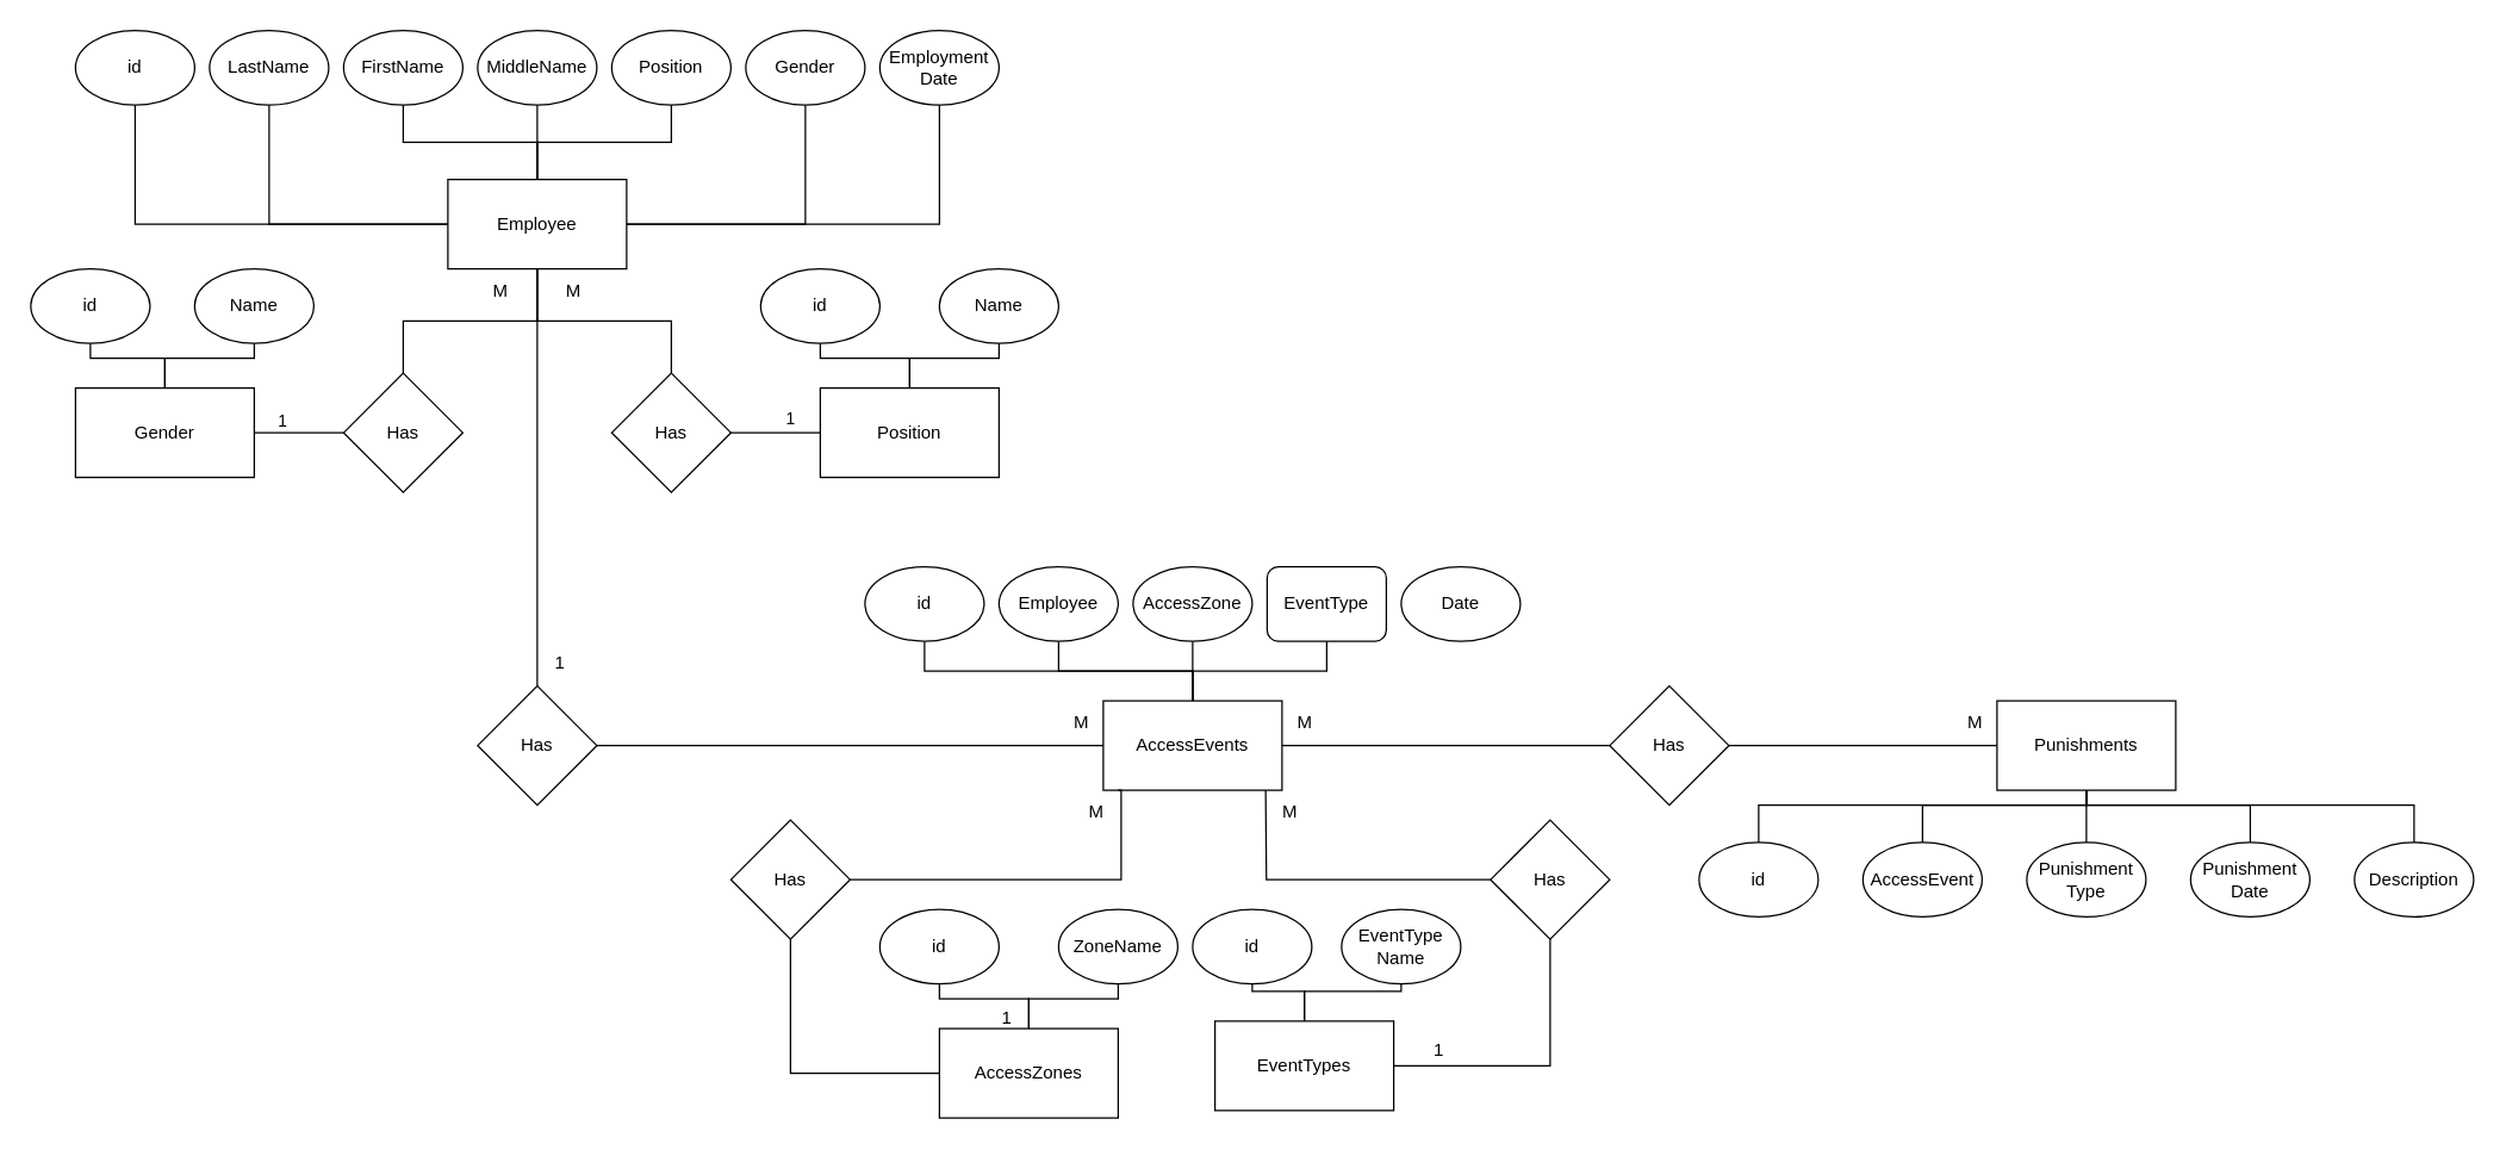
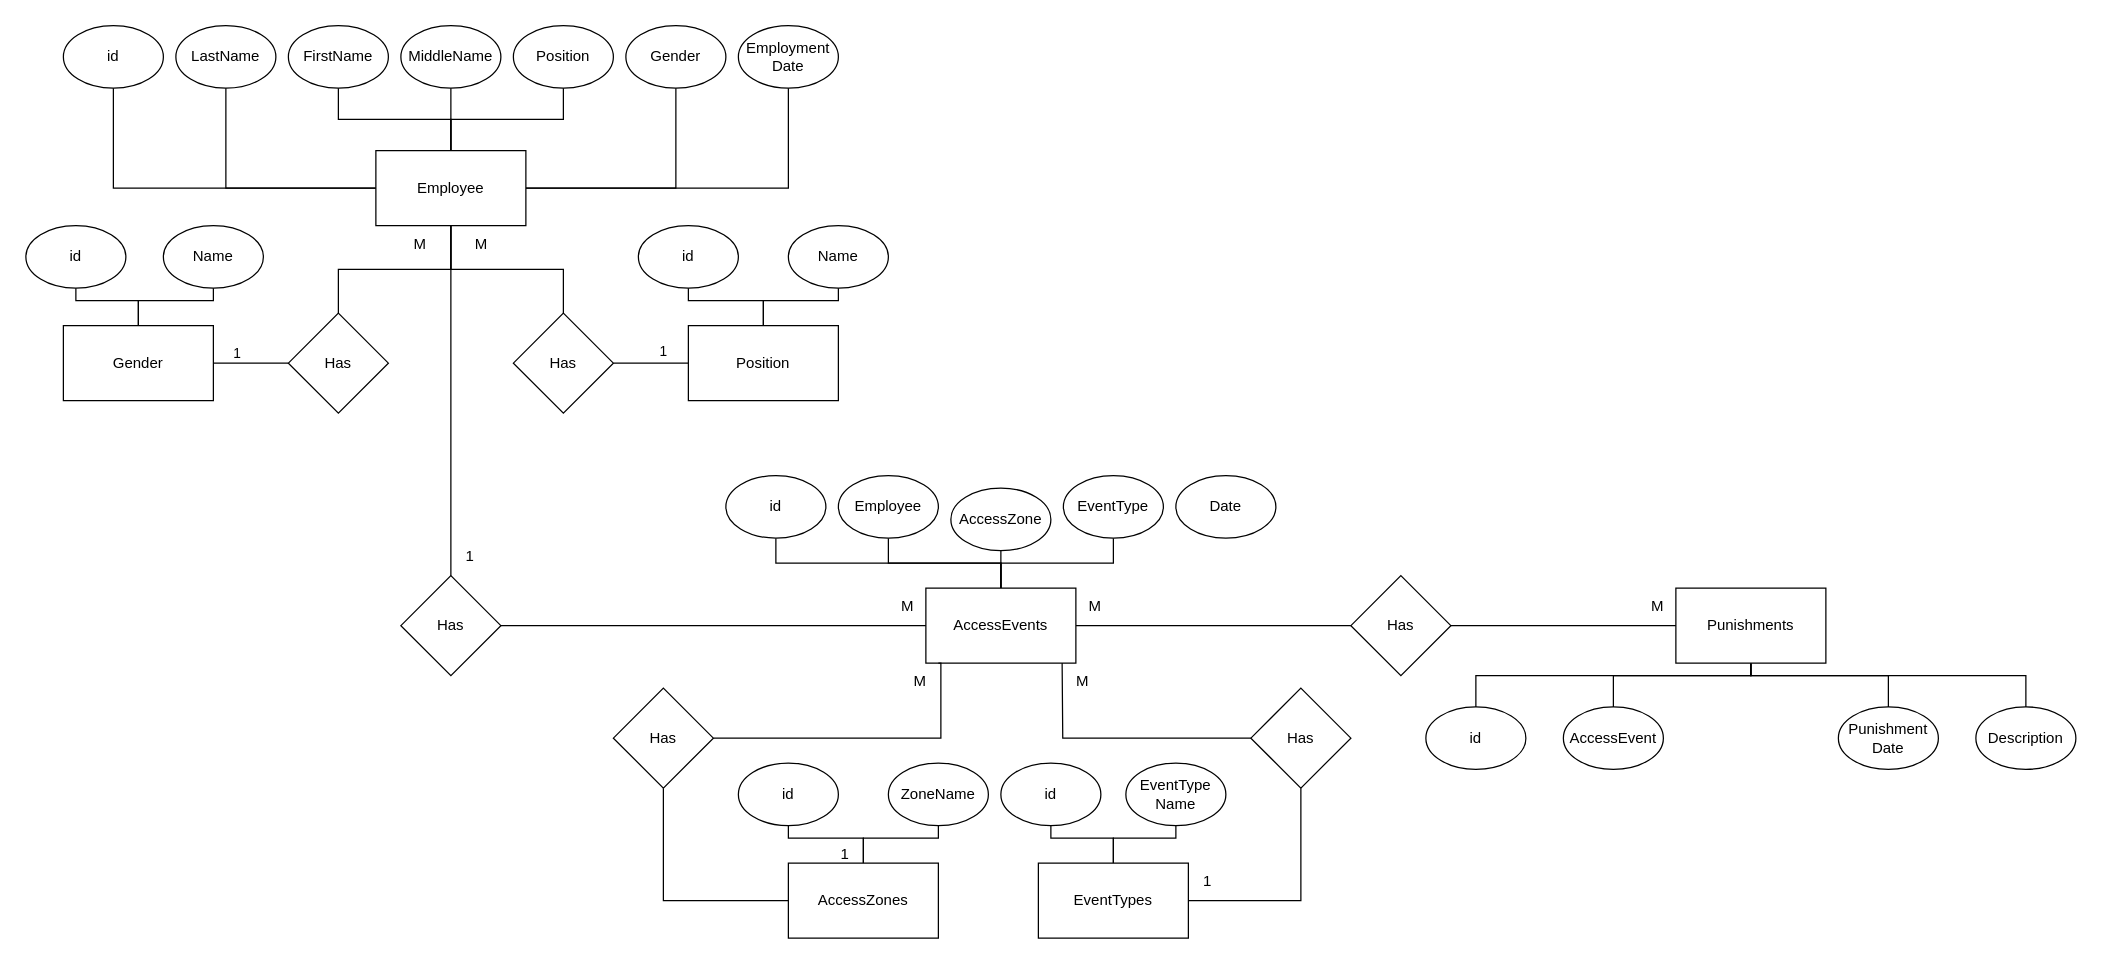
  <mxCell id="0" />
  <mxCell id="1" parent="0" />
  <mxCell id="2" value="id" style="ellipse;whiteSpace=wrap;html=1;" parent="1" vertex="1"><mxGeometry x="50" y="20" width="80" height="50" as="geometry" /></mxCell>
  <mxCell id="3" value="LastName" style="ellipse;whiteSpace=wrap;html=1;" parent="1" vertex="1"><mxGeometry x="140" y="20" width="80" height="50" as="geometry" /></mxCell>
  <mxCell id="4" value="FirstName" style="ellipse;whiteSpace=wrap;html=1;" parent="1" vertex="1"><mxGeometry x="230" y="20" width="80" height="50" as="geometry" /></mxCell>
  <mxCell id="5" value="MiddleName" style="ellipse;whiteSpace=wrap;html=1;" parent="1" vertex="1"><mxGeometry x="320" y="20" width="80" height="50" as="geometry" /></mxCell>
  <mxCell id="6" value="Position" style="ellipse;whiteSpace=wrap;html=1;" parent="1" vertex="1"><mxGeometry x="410" y="20" width="80" height="50" as="geometry" /></mxCell>
  <mxCell id="7" value="Gender" style="ellipse;whiteSpace=wrap;html=1;" parent="1" vertex="1"><mxGeometry x="500" y="20" width="80" height="50" as="geometry" /></mxCell>
  <mxCell id="8" value="Employment&lt;br&gt;Date" style="ellipse;whiteSpace=wrap;html=1;" parent="1" vertex="1"><mxGeometry x="590" y="20" width="80" height="50" as="geometry" /></mxCell>
  <mxCell id="9" style="edgeStyle=orthogonalEdgeStyle;rounded=0;orthogonalLoop=1;jettySize=auto;html=1;endArrow=none;endFill=0;" parent="1" source="18" target="2" edge="1"><mxGeometry relative="1" as="geometry" /></mxCell>
  <mxCell id="10" value="" style="edgeStyle=orthogonalEdgeStyle;rounded=0;orthogonalLoop=1;jettySize=auto;html=1;endArrow=none;endFill=0;" parent="1" source="18" target="3" edge="1"><mxGeometry relative="1" as="geometry"><mxPoint x="370" y="100" as="targetPoint" /></mxGeometry></mxCell>
  <mxCell id="11" value="" style="edgeStyle=orthogonalEdgeStyle;rounded=0;orthogonalLoop=1;jettySize=auto;html=1;endArrow=none;endFill=0;" parent="1" source="18" target="4" edge="1"><mxGeometry relative="1" as="geometry" /></mxCell>
  <mxCell id="12" style="edgeStyle=orthogonalEdgeStyle;rounded=0;orthogonalLoop=1;jettySize=auto;html=1;endArrow=none;endFill=0;" parent="1" source="18" target="5" edge="1"><mxGeometry relative="1" as="geometry" /></mxCell>
  <mxCell id="13" style="edgeStyle=orthogonalEdgeStyle;rounded=0;orthogonalLoop=1;jettySize=auto;html=1;endArrow=none;endFill=0;" parent="1" source="18" target="6" edge="1"><mxGeometry relative="1" as="geometry" /></mxCell>
  <mxCell id="14" style="edgeStyle=orthogonalEdgeStyle;rounded=0;orthogonalLoop=1;jettySize=auto;html=1;endArrow=none;endFill=0;" parent="1" source="18" target="7" edge="1"><mxGeometry relative="1" as="geometry" /></mxCell>
  <mxCell id="15" style="edgeStyle=orthogonalEdgeStyle;rounded=0;orthogonalLoop=1;jettySize=auto;html=1;endArrow=none;endFill=0;" parent="1" source="18" target="8" edge="1"><mxGeometry relative="1" as="geometry" /></mxCell>
  <mxCell id="16" style="edgeStyle=orthogonalEdgeStyle;rounded=0;orthogonalLoop=1;jettySize=auto;html=1;endArrow=none;endFill=0;" parent="1" source="18" target="21" edge="1"><mxGeometry relative="1" as="geometry" /></mxCell>
  <mxCell id="17" style="edgeStyle=orthogonalEdgeStyle;rounded=0;orthogonalLoop=1;jettySize=auto;html=1;endArrow=none;endFill=0;" parent="1" source="18" target="33" edge="1"><mxGeometry relative="1" as="geometry" /></mxCell>
  <mxCell id="18" value="Employee" style="rounded=0;whiteSpace=wrap;html=1;" parent="1" vertex="1"><mxGeometry x="300" y="120" width="120" height="60" as="geometry" /></mxCell>
  <mxCell id="19" style="edgeStyle=orthogonalEdgeStyle;rounded=0;orthogonalLoop=1;jettySize=auto;html=1;endArrow=none;endFill=0;" parent="1" source="21" target="26" edge="1"><mxGeometry relative="1" as="geometry" /></mxCell>
  <mxCell id="20" value="1" style="edgeLabel;html=1;align=center;verticalAlign=middle;resizable=0;points=[];" parent="19" vertex="1" connectable="0"><mxGeometry x="0.303" relative="1" as="geometry"><mxPoint y="-10" as="offset" /></mxGeometry></mxCell>
  <mxCell id="21" value="Has" style="rhombus;whiteSpace=wrap;html=1;" parent="1" vertex="1"><mxGeometry x="410" y="250" width="80" height="80" as="geometry" /></mxCell>
  <mxCell id="22" value="id" style="ellipse;whiteSpace=wrap;html=1;" parent="1" vertex="1"><mxGeometry x="510" y="180" width="80" height="50" as="geometry" /></mxCell>
  <mxCell id="23" value="Name" style="ellipse;whiteSpace=wrap;html=1;" parent="1" vertex="1"><mxGeometry x="630" y="180" width="80" height="50" as="geometry" /></mxCell>
  <mxCell id="24" style="edgeStyle=orthogonalEdgeStyle;rounded=0;orthogonalLoop=1;jettySize=auto;html=1;endArrow=none;endFill=0;" parent="1" source="26" target="22" edge="1"><mxGeometry relative="1" as="geometry" /></mxCell>
  <mxCell id="25" style="edgeStyle=orthogonalEdgeStyle;rounded=0;orthogonalLoop=1;jettySize=auto;html=1;endArrow=none;endFill=0;" parent="1" source="26" target="23" edge="1"><mxGeometry relative="1" as="geometry" /></mxCell>
  <mxCell id="26" value="Position" style="rounded=0;whiteSpace=wrap;html=1;" parent="1" vertex="1"><mxGeometry x="550" y="260" width="120" height="60" as="geometry" /></mxCell>
  <mxCell id="27" value="id" style="ellipse;whiteSpace=wrap;html=1;" parent="1" vertex="1"><mxGeometry x="20" y="180" width="80" height="50" as="geometry" /></mxCell>
  <mxCell id="28" value="Name" style="ellipse;whiteSpace=wrap;html=1;" parent="1" vertex="1"><mxGeometry x="130" y="180" width="80" height="50" as="geometry" /></mxCell>
  <mxCell id="29" style="edgeStyle=orthogonalEdgeStyle;rounded=0;orthogonalLoop=1;jettySize=auto;html=1;endArrow=none;endFill=0;" parent="1" source="31" target="28" edge="1"><mxGeometry relative="1" as="geometry" /></mxCell>
  <mxCell id="30" style="edgeStyle=orthogonalEdgeStyle;rounded=0;orthogonalLoop=1;jettySize=auto;html=1;endArrow=none;endFill=0;" parent="1" source="31" target="27" edge="1"><mxGeometry relative="1" as="geometry" /></mxCell>
  <mxCell id="31" value="Gender" style="rounded=0;whiteSpace=wrap;html=1;" parent="1" vertex="1"><mxGeometry x="50" y="260" width="120" height="60" as="geometry" /></mxCell>
  <mxCell id="32" style="edgeStyle=orthogonalEdgeStyle;rounded=0;orthogonalLoop=1;jettySize=auto;html=1;endArrow=none;endFill=0;" parent="1" source="33" target="31" edge="1"><mxGeometry relative="1" as="geometry" /></mxCell>
  <mxCell id="33" value="Has" style="rhombus;whiteSpace=wrap;html=1;" parent="1" vertex="1"><mxGeometry x="230" y="250" width="80" height="80" as="geometry" /></mxCell>
  <mxCell id="34" style="edgeStyle=orthogonalEdgeStyle;rounded=0;orthogonalLoop=1;jettySize=auto;html=1;endArrow=none;endFill=0;" parent="1" source="37" target="38" edge="1"><mxGeometry relative="1" as="geometry" /></mxCell>
  <mxCell id="35" style="edgeStyle=orthogonalEdgeStyle;rounded=0;orthogonalLoop=1;jettySize=auto;html=1;endArrow=none;endFill=0;" parent="1" source="37" target="39" edge="1"><mxGeometry relative="1" as="geometry" /></mxCell>
  <mxCell id="36" style="edgeStyle=orthogonalEdgeStyle;rounded=0;orthogonalLoop=1;jettySize=auto;html=1;endArrow=none;endFill=0;" parent="1" source="37" target="61" edge="1"><mxGeometry relative="1" as="geometry" /></mxCell>
  <mxCell id="37" value="AccessZones" style="rounded=0;whiteSpace=wrap;html=1;" parent="1" vertex="1"><mxGeometry x="630" y="690" width="120" height="60" as="geometry" /></mxCell>
  <mxCell id="38" value="id" style="ellipse;whiteSpace=wrap;html=1;" parent="1" vertex="1"><mxGeometry x="590" y="610" width="80" height="50" as="geometry" /></mxCell>
  <mxCell id="39" value="ZoneName" style="ellipse;whiteSpace=wrap;html=1;" parent="1" vertex="1"><mxGeometry x="710" y="610" width="80" height="50" as="geometry" /></mxCell>
  <mxCell id="40" style="edgeStyle=orthogonalEdgeStyle;rounded=0;orthogonalLoop=1;jettySize=auto;html=1;endArrow=none;endFill=0;" parent="1" source="43" target="44" edge="1"><mxGeometry relative="1" as="geometry" /></mxCell>
  <mxCell id="41" style="edgeStyle=orthogonalEdgeStyle;rounded=0;orthogonalLoop=1;jettySize=auto;html=1;endArrow=none;endFill=0;" parent="1" source="43" target="45" edge="1"><mxGeometry relative="1" as="geometry" /></mxCell>
  <mxCell id="42" style="edgeStyle=orthogonalEdgeStyle;rounded=0;orthogonalLoop=1;jettySize=auto;html=1;endArrow=none;endFill=0;" parent="1" source="43" target="63" edge="1"><mxGeometry relative="1" as="geometry" /></mxCell>
- <mxCell id="43" value="EventTypes" style="rounded=0;whiteSpace=wrap;html=1;" parent="1" vertex="1"><mxGeometry x="815" y="685" width="120" height="60" as="geometry" /></mxCell>
+ <mxCell id="43" value="EventTypes" style="rounded=0;whiteSpace=wrap;html=1;" parent="1" vertex="1"><mxGeometry x="830" y="690" width="120" height="60" as="geometry" /></mxCell>
  <mxCell id="44" value="id" style="ellipse;whiteSpace=wrap;html=1;" parent="1" vertex="1"><mxGeometry x="800" y="610" width="80" height="50" as="geometry" /></mxCell>
  <mxCell id="45" value="EventType&lt;br&gt;Name" style="ellipse;whiteSpace=wrap;html=1;" parent="1" vertex="1"><mxGeometry x="900" y="610" width="80" height="50" as="geometry" /></mxCell>
  <mxCell id="46" style="edgeStyle=orthogonalEdgeStyle;rounded=0;orthogonalLoop=1;jettySize=auto;html=1;endArrow=none;endFill=0;" parent="1" source="51" target="54" edge="1"><mxGeometry relative="1" as="geometry"><Array as="points"><mxPoint x="800" y="450" /><mxPoint x="800" y="450" /></Array></mxGeometry></mxCell>
  <mxCell id="47" style="edgeStyle=orthogonalEdgeStyle;rounded=0;orthogonalLoop=1;jettySize=auto;html=1;entryX=0.5;entryY=1;entryDx=0;entryDy=0;endArrow=none;endFill=0;" parent="1" source="51" target="53" edge="1"><mxGeometry relative="1" as="geometry" /></mxCell>
  <mxCell id="48" style="edgeStyle=orthogonalEdgeStyle;rounded=0;orthogonalLoop=1;jettySize=auto;html=1;endArrow=none;endFill=0;" parent="1" source="51" target="52" edge="1"><mxGeometry relative="1" as="geometry"><Array as="points"><mxPoint x="800" y="450" /><mxPoint x="620" y="450" /></Array></mxGeometry></mxCell>
  <mxCell id="49" style="edgeStyle=orthogonalEdgeStyle;rounded=0;orthogonalLoop=1;jettySize=auto;html=1;endArrow=none;endFill=0;" parent="1" source="51" target="55" edge="1"><mxGeometry relative="1" as="geometry" /></mxCell>
  <mxCell id="50" style="edgeStyle=orthogonalEdgeStyle;rounded=0;orthogonalLoop=1;jettySize=auto;html=1;endArrow=none;endFill=0;" parent="1" source="51" edge="1"><mxGeometry relative="1" as="geometry"><mxPoint x="1080" y="500" as="targetPoint" /></mxGeometry></mxCell>
  <mxCell id="51" value="AccessEvents" style="rounded=0;whiteSpace=wrap;html=1;" parent="1" vertex="1"><mxGeometry x="740" y="470" width="120" height="60" as="geometry" /></mxCell>
  <mxCell id="52" value="id" style="ellipse;whiteSpace=wrap;html=1;" parent="1" vertex="1"><mxGeometry x="580" y="380" width="80" height="50" as="geometry" /></mxCell>
  <mxCell id="53" value="Employee" style="ellipse;whiteSpace=wrap;html=1;" parent="1" vertex="1"><mxGeometry x="670" y="380" width="80" height="50" as="geometry" /></mxCell>
- <mxCell id="54" value="AccessZone" style="ellipse;whiteSpace=wrap;html=1;" parent="1" vertex="1"><mxGeometry x="760" y="380" width="80" height="50" as="geometry" /></mxCell>
- <mxCell id="55" value="EventType" style="whiteSpace=wrap;html=1;rounded=1;" parent="1" vertex="1"><mxGeometry x="850" y="380" width="80" height="50" as="geometry" /></mxCell>
+ <mxCell id="54" value="AccessZone" style="ellipse;whiteSpace=wrap;html=1;" parent="1" vertex="1"><mxGeometry x="760" y="390" width="80" height="50" as="geometry" /></mxCell>
+ <mxCell id="55" value="EventType" style="ellipse;whiteSpace=wrap;html=1;" parent="1" vertex="1"><mxGeometry x="850" y="380" width="80" height="50" as="geometry" /></mxCell>
  <mxCell id="56" value="Date" style="ellipse;whiteSpace=wrap;html=1;" parent="1" vertex="1"><mxGeometry x="940" y="380" width="80" height="50" as="geometry" /></mxCell>
  <mxCell id="57" style="edgeStyle=orthogonalEdgeStyle;rounded=0;orthogonalLoop=1;jettySize=auto;html=1;endArrow=none;endFill=0;" parent="1" source="59" target="18" edge="1"><mxGeometry relative="1" as="geometry" /></mxCell>
  <mxCell id="58" style="edgeStyle=orthogonalEdgeStyle;rounded=0;orthogonalLoop=1;jettySize=auto;html=1;endArrow=none;endFill=0;" parent="1" source="59" target="51" edge="1"><mxGeometry relative="1" as="geometry"><mxPoint x="360" y="590" as="targetPoint" /></mxGeometry></mxCell>
  <mxCell id="59" value="Has" style="rhombus;whiteSpace=wrap;html=1;" parent="1" vertex="1"><mxGeometry x="320" y="460" width="80" height="80" as="geometry" /></mxCell>
  <mxCell id="60" style="edgeStyle=orthogonalEdgeStyle;rounded=0;orthogonalLoop=1;jettySize=auto;html=1;endArrow=none;endFill=0;exitX=1;exitY=0.5;exitDx=0;exitDy=0;" parent="1" source="61" edge="1"><mxGeometry relative="1" as="geometry"><mxPoint x="750" y="530" as="targetPoint" /><mxPoint x="650" y="590" as="sourcePoint" /><Array as="points"><mxPoint x="752" y="590" /></Array></mxGeometry></mxCell>
  <mxCell id="61" value="Has" style="rhombus;whiteSpace=wrap;html=1;" parent="1" vertex="1"><mxGeometry x="490" y="550" width="80" height="80" as="geometry" /></mxCell>
  <mxCell id="62" style="edgeStyle=orthogonalEdgeStyle;rounded=0;orthogonalLoop=1;jettySize=auto;html=1;endArrow=none;endFill=0;" parent="1" source="63" edge="1"><mxGeometry relative="1" as="geometry"><mxPoint x="849" y="530" as="targetPoint" /></mxGeometry></mxCell>
  <mxCell id="63" value="Has" style="rhombus;whiteSpace=wrap;html=1;" parent="1" vertex="1"><mxGeometry x="1000" y="550" width="80" height="80" as="geometry" /></mxCell>
  <mxCell id="64" value="1" style="edgeLabel;html=1;align=center;verticalAlign=middle;resizable=0;points=[];" parent="1" vertex="1" connectable="0"><mxGeometry x="539.13" y="290" as="geometry"><mxPoint x="-351" y="-9" as="offset" /></mxGeometry></mxCell>
  <mxCell id="65" value="М" style="text;html=1;align=center;verticalAlign=middle;resizable=0;points=[];autosize=1;strokeColor=none;fillColor=none;" parent="1" vertex="1"><mxGeometry x="320" y="180" width="30" height="30" as="geometry" /></mxCell>
  <mxCell id="66" value="1" style="text;html=1;align=center;verticalAlign=middle;resizable=0;points=[];autosize=1;strokeColor=none;fillColor=none;" parent="1" vertex="1"><mxGeometry x="660" y="668" width="30" height="30" as="geometry" /></mxCell>
  <mxCell id="67" value="1" style="text;html=1;align=center;verticalAlign=middle;resizable=0;points=[];autosize=1;strokeColor=none;fillColor=none;" parent="1" vertex="1"><mxGeometry x="950" y="690" width="30" height="30" as="geometry" /></mxCell>
  <mxCell id="68" value="1" style="text;html=1;align=center;verticalAlign=middle;resizable=0;points=[];autosize=1;strokeColor=none;fillColor=none;" parent="1" vertex="1"><mxGeometry x="360" y="430" width="30" height="30" as="geometry" /></mxCell>
  <mxCell id="69" value="М" style="text;html=1;align=center;verticalAlign=middle;resizable=0;points=[];autosize=1;strokeColor=none;fillColor=none;" parent="1" vertex="1"><mxGeometry x="369" y="180" width="30" height="30" as="geometry" /></mxCell>
- <mxCell id="70" style="edgeStyle=orthogonalEdgeStyle;rounded=0;orthogonalLoop=1;jettySize=auto;html=1;entryX=0.5;entryY=0;entryDx=0;entryDy=0;endArrow=none;endFill=0;" parent="1" source="75" target="78" edge="1"><mxGeometry relative="1" as="geometry" /></mxCell>
  <mxCell id="71" style="edgeStyle=orthogonalEdgeStyle;rounded=0;orthogonalLoop=1;jettySize=auto;html=1;entryX=0.5;entryY=0;entryDx=0;entryDy=0;endArrow=none;endFill=0;" parent="1" source="75" target="77" edge="1"><mxGeometry relative="1" as="geometry"><Array as="points"><mxPoint x="1400" y="540" /><mxPoint x="1290" y="540" /></Array></mxGeometry></mxCell>
  <mxCell id="72" style="edgeStyle=orthogonalEdgeStyle;rounded=0;orthogonalLoop=1;jettySize=auto;html=1;endArrow=none;endFill=0;" parent="1" source="75" target="76" edge="1"><mxGeometry relative="1" as="geometry"><Array as="points"><mxPoint x="1400" y="540" /><mxPoint x="1180" y="540" /></Array></mxGeometry></mxCell>
  <mxCell id="73" style="edgeStyle=orthogonalEdgeStyle;rounded=0;orthogonalLoop=1;jettySize=auto;html=1;endArrow=none;endFill=0;" parent="1" source="75" target="79" edge="1"><mxGeometry relative="1" as="geometry"><Array as="points"><mxPoint x="1400" y="540" /><mxPoint x="1510" y="540" /></Array></mxGeometry></mxCell>
  <mxCell id="74" style="edgeStyle=orthogonalEdgeStyle;rounded=0;orthogonalLoop=1;jettySize=auto;html=1;endArrow=none;endFill=0;" parent="1" source="75" target="80" edge="1"><mxGeometry relative="1" as="geometry"><Array as="points"><mxPoint x="1400" y="540" /><mxPoint x="1620" y="540" /></Array></mxGeometry></mxCell>
  <mxCell id="75" value="Punishments" style="rounded=0;whiteSpace=wrap;html=1;" parent="1" vertex="1"><mxGeometry x="1340" y="470" width="120" height="60" as="geometry" /></mxCell>
  <mxCell id="76" value="id" style="ellipse;whiteSpace=wrap;html=1;" parent="1" vertex="1"><mxGeometry x="1140" y="565" width="80" height="50" as="geometry" /></mxCell>
  <mxCell id="77" value="AccessEvent" style="ellipse;whiteSpace=wrap;html=1;" parent="1" vertex="1"><mxGeometry x="1250" y="565" width="80" height="50" as="geometry" /></mxCell>
- <mxCell id="78" value="Punishment&lt;br&gt;Type" style="ellipse;whiteSpace=wrap;html=1;" parent="1" vertex="1"><mxGeometry x="1360" y="565" width="80" height="50" as="geometry" /></mxCell>
  <mxCell id="79" value="Punishment&lt;br&gt;Date" style="ellipse;whiteSpace=wrap;html=1;" parent="1" vertex="1"><mxGeometry x="1470" y="565" width="80" height="50" as="geometry" /></mxCell>
  <mxCell id="80" value="Description" style="ellipse;whiteSpace=wrap;html=1;" parent="1" vertex="1"><mxGeometry x="1580" y="565" width="80" height="50" as="geometry" /></mxCell>
  <mxCell id="81" style="edgeStyle=orthogonalEdgeStyle;rounded=0;orthogonalLoop=1;jettySize=auto;html=1;endArrow=none;endFill=0;" parent="1" source="82" target="75" edge="1"><mxGeometry relative="1" as="geometry" /></mxCell>
  <mxCell id="82" value="Has" style="rhombus;whiteSpace=wrap;html=1;" parent="1" vertex="1"><mxGeometry x="1080" y="460" width="80" height="80" as="geometry" /></mxCell>
  <mxCell id="83" value="М" style="text;html=1;align=center;verticalAlign=middle;resizable=0;points=[];autosize=1;strokeColor=none;fillColor=none;" parent="1" vertex="1"><mxGeometry x="860" y="470" width="30" height="30" as="geometry" /></mxCell>
  <mxCell id="84" value="М" style="text;html=1;align=center;verticalAlign=middle;resizable=0;points=[];autosize=1;strokeColor=none;fillColor=none;" parent="1" vertex="1"><mxGeometry x="1310" y="470" width="30" height="30" as="geometry" /></mxCell>
  <mxCell id="85" value="М" style="text;html=1;align=center;verticalAlign=middle;resizable=0;points=[];autosize=1;strokeColor=none;fillColor=none;" parent="1" vertex="1"><mxGeometry x="850" y="530" width="30" height="30" as="geometry" /></mxCell>
  <mxCell id="86" value="М" style="text;html=1;align=center;verticalAlign=middle;resizable=0;points=[];autosize=1;strokeColor=none;fillColor=none;" parent="1" vertex="1"><mxGeometry x="720" y="530" width="30" height="30" as="geometry" /></mxCell>
  <mxCell id="87" value="М" style="text;html=1;align=center;verticalAlign=middle;resizable=0;points=[];autosize=1;strokeColor=none;fillColor=none;" parent="1" vertex="1"><mxGeometry x="710" y="470" width="30" height="30" as="geometry" /></mxCell>
